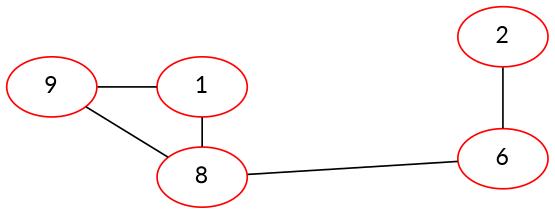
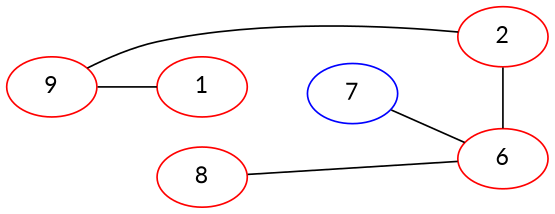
  graph {
    fontname=Lato
    rankdir=LR
    node [color=red fontname=Lato]
    edge [fontname=Lato]
    1
    n2 [label=8]
    2
    6
+   7 [color=blue]
    n6 [label=9]
    subgraph sub_1 {
      rank=same
      1
      n2
    }
    subgraph sub_2 {
      rank=sink
      2
      6
    }
-   1 -- n2
+   1 -- 7 [style=invis]
    n2 -- 6 [weight=2]
    2 -- 6
+   6 -- 7
    n6 -- 1 [weight=2]
-   n6 -- n2
+   n6 -- 2
  }
